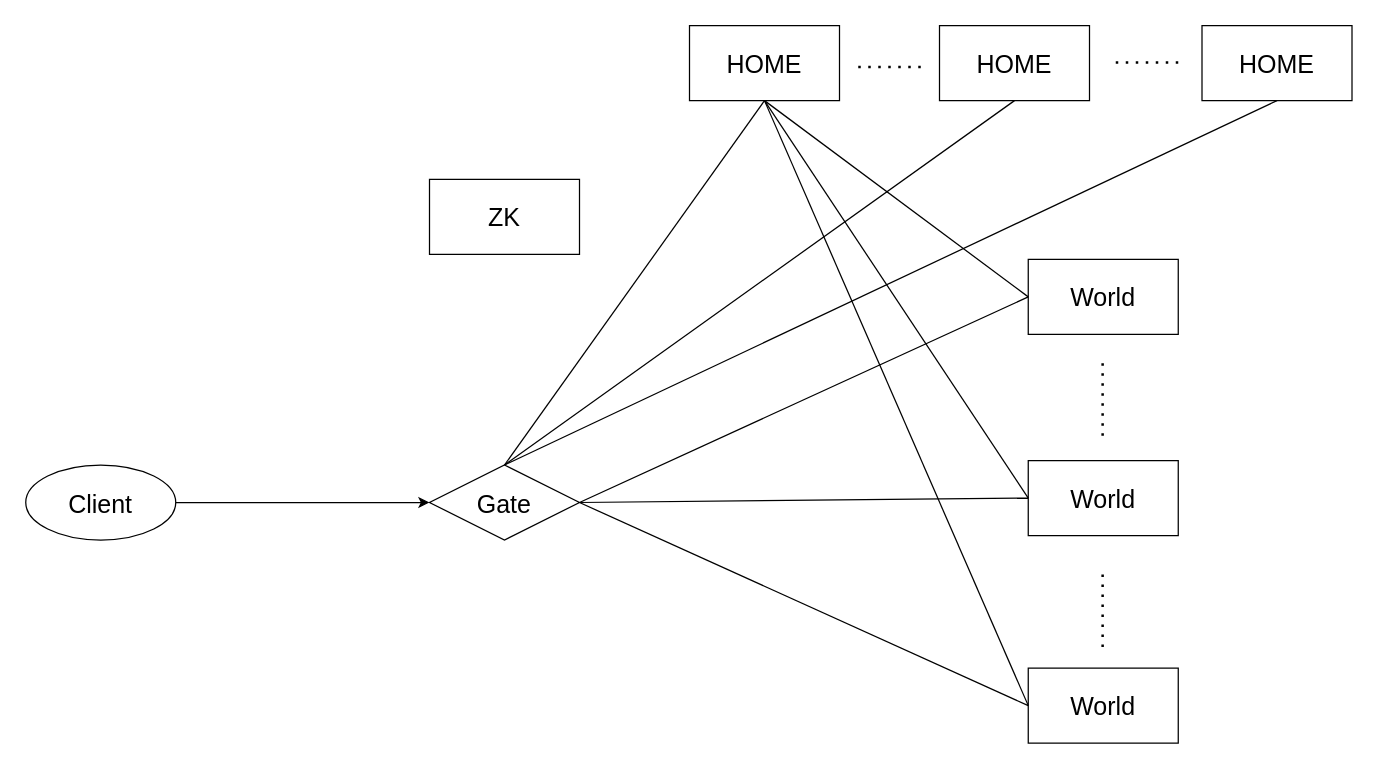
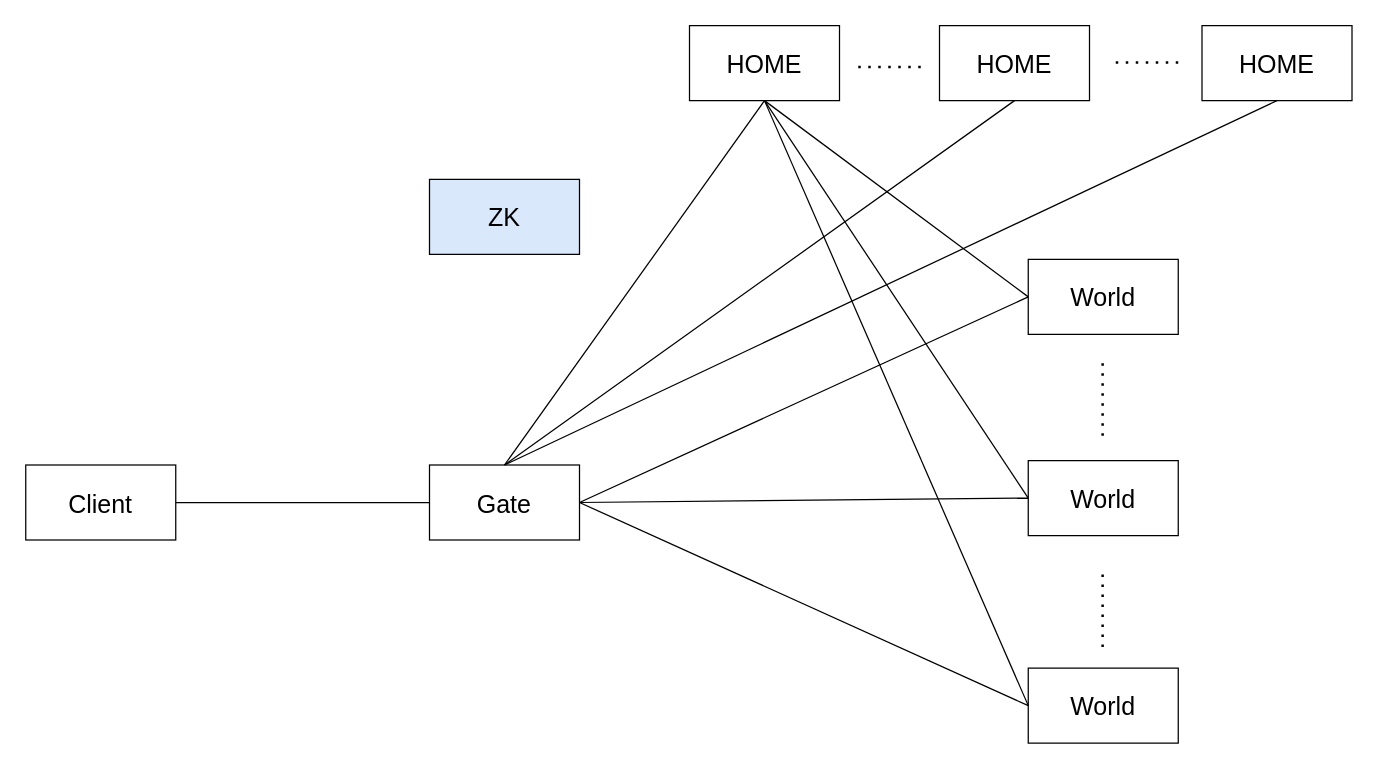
  <mxCell id="0" />
  <mxCell id="1" parent="0" />
- <mxCell id="2" value="&lt;font style=&quot;font-size: 20px&quot;&gt;Client&lt;/font&gt;" style="ellipse;whiteSpace=wrap;html=1;" parent="1" vertex="1"><mxGeometry x="20" y="371.5" width="120" height="60" as="geometry" /></mxCell>
- <mxCell id="3" value="&lt;font style=&quot;font-size: 20px&quot;&gt;Gate&lt;/font&gt;" style="rhombus;whiteSpace=wrap;html=1;" parent="1" vertex="1"><mxGeometry x="343" y="371.5" width="120" height="60" as="geometry" /></mxCell>
- <mxCell id="4" value="" style="endArrow=classic;html=1;exitX=1;exitY=0.5;exitDx=0;exitDy=0;entryX=0;entryY=0.5;entryDx=0;entryDy=0;" parent="1" source="2" edge="1" target="3"><mxGeometry width="50" height="50" relative="1" as="geometry"><mxPoint x="233" y="370" as="sourcePoint" /><mxPoint x="324" y="401.5" as="targetPoint" /></mxGeometry></mxCell>
- <mxCell id="5" value="&lt;font style=&quot;font-size: 20px&quot;&gt;ZK&lt;/font&gt;" style="rounded=0;whiteSpace=wrap;html=1;" parent="1" vertex="1"><mxGeometry x="343" y="143" width="120" height="60" as="geometry" /></mxCell>
+ <mxCell id="2" value="&lt;font style=&quot;font-size: 20px&quot;&gt;Client&lt;/font&gt;" style="rounded=0;whiteSpace=wrap;html=1;" parent="1" vertex="1"><mxGeometry x="20" y="371.5" width="120" height="60" as="geometry" /></mxCell>
+ <mxCell id="3" value="&lt;font style=&quot;font-size: 20px&quot;&gt;Gate&lt;/font&gt;" style="rounded=0;whiteSpace=wrap;html=1;" parent="1" vertex="1"><mxGeometry x="343" y="371.5" width="120" height="60" as="geometry" /></mxCell>
+ <mxCell id="4" value="" style="endArrow=none;html=1;exitX=1;exitY=0.5;exitDx=0;exitDy=0;entryX=0;entryY=0.5;entryDx=0;entryDy=0;" parent="1" source="2" edge="1" target="3"><mxGeometry width="50" height="50" relative="1" as="geometry"><mxPoint x="233" y="370" as="sourcePoint" /><mxPoint x="324" y="401.5" as="targetPoint" /></mxGeometry></mxCell>
+ <mxCell id="5" value="&lt;font style=&quot;font-size: 20px&quot;&gt;ZK&lt;/font&gt;" style="rounded=0;whiteSpace=wrap;html=1;fillColor=#dae8fc;" parent="1" vertex="1"><mxGeometry x="343" y="143" width="120" height="60" as="geometry" /></mxCell>
  <mxCell id="6" value="&lt;font style=&quot;font-size: 20px&quot;&gt;World&lt;/font&gt;" style="rounded=0;whiteSpace=wrap;html=1;" parent="1" vertex="1"><mxGeometry x="822" y="207" width="120" height="60" as="geometry" /></mxCell>
  <mxCell id="7" value="&lt;font style=&quot;font-size: 20px&quot;&gt;World&lt;/font&gt;" style="rounded=0;whiteSpace=wrap;html=1;" parent="1" vertex="1"><mxGeometry x="822" y="368" width="120" height="60" as="geometry" /></mxCell>
  <mxCell id="8" value="&lt;font style=&quot;font-size: 20px&quot;&gt;World&lt;/font&gt;" style="rounded=0;whiteSpace=wrap;html=1;" parent="1" vertex="1"><mxGeometry x="822" y="534" width="120" height="60" as="geometry" /></mxCell>
  <mxCell id="9" value="" style="endArrow=none;html=1;entryX=0;entryY=0.5;entryDx=0;entryDy=0;exitX=1;exitY=0.5;exitDx=0;exitDy=0;" parent="1" source="3" target="6" edge="1"><mxGeometry width="50" height="50" relative="1" as="geometry"><mxPoint x="593" y="250" as="sourcePoint" /><mxPoint x="643" y="200" as="targetPoint" /></mxGeometry></mxCell>
  <mxCell id="10" value="&lt;font style=&quot;font-size: 20px&quot;&gt;HOME&lt;/font&gt;" style="rounded=0;whiteSpace=wrap;html=1;" parent="1" vertex="1"><mxGeometry x="551" y="20" width="120" height="60" as="geometry" /></mxCell>
  <mxCell id="11" value="" style="endArrow=none;html=1;entryX=0.5;entryY=1;entryDx=0;entryDy=0;exitX=0.5;exitY=0;exitDx=0;exitDy=0;" parent="1" source="3" target="10" edge="1"><mxGeometry width="50" height="50" relative="1" as="geometry"><mxPoint x="483" y="180" as="sourcePoint" /><mxPoint x="533" y="130" as="targetPoint" /></mxGeometry></mxCell>
  <mxCell id="12" value="" style="endArrow=none;html=1;entryX=0.5;entryY=1;entryDx=0;entryDy=0;exitX=0;exitY=0.5;exitDx=0;exitDy=0;" parent="1" source="6" target="10" edge="1"><mxGeometry width="50" height="50" relative="1" as="geometry"><mxPoint x="673" y="320" as="sourcePoint" /><mxPoint x="723" y="270" as="targetPoint" /></mxGeometry></mxCell>
  <mxCell id="13" value="" style="endArrow=none;html=1;entryX=0.5;entryY=1;entryDx=0;entryDy=0;exitX=0;exitY=0.5;exitDx=0;exitDy=0;" parent="1" source="7" target="10" edge="1"><mxGeometry width="50" height="50" relative="1" as="geometry"><mxPoint x="673" y="320" as="sourcePoint" /><mxPoint x="723" y="270" as="targetPoint" /></mxGeometry></mxCell>
  <mxCell id="14" value="" style="endArrow=none;html=1;entryX=0.5;entryY=1;entryDx=0;entryDy=0;exitX=0;exitY=0.5;exitDx=0;exitDy=0;" parent="1" source="8" target="10" edge="1"><mxGeometry width="50" height="50" relative="1" as="geometry"><mxPoint x="673" y="320" as="sourcePoint" /><mxPoint x="723" y="270" as="targetPoint" /></mxGeometry></mxCell>
  <mxCell id="15" value="" style="endArrow=none;dashed=1;html=1;dashPattern=1 3;strokeWidth=2;" parent="1" edge="1"><mxGeometry width="50" height="50" relative="1" as="geometry"><mxPoint x="881.5" y="517" as="sourcePoint" /><mxPoint x="881.5" y="457" as="targetPoint" /></mxGeometry></mxCell>
  <mxCell id="16" value="" style="endArrow=none;html=1;entryX=0;entryY=0.5;entryDx=0;entryDy=0;exitX=1;exitY=0.5;exitDx=0;exitDy=0;" edge="1" parent="1" source="3" target="7"><mxGeometry width="50" height="50" relative="1" as="geometry"><mxPoint x="563" y="321" as="sourcePoint" /><mxPoint x="613" y="271" as="targetPoint" /></mxGeometry></mxCell>
  <mxCell id="17" value="" style="endArrow=none;html=1;entryX=0;entryY=0.5;entryDx=0;entryDy=0;exitX=1;exitY=0.5;exitDx=0;exitDy=0;" edge="1" parent="1" source="3" target="8"><mxGeometry width="50" height="50" relative="1" as="geometry"><mxPoint x="563" y="321" as="sourcePoint" /><mxPoint x="613" y="271" as="targetPoint" /></mxGeometry></mxCell>
  <mxCell id="18" value="&lt;font style=&quot;font-size: 20px&quot;&gt;HOME&lt;/font&gt;" style="rounded=0;whiteSpace=wrap;html=1;" vertex="1" parent="1"><mxGeometry x="751" y="20" width="120" height="60" as="geometry" /></mxCell>
  <mxCell id="19" value="&lt;font style=&quot;font-size: 20px&quot;&gt;HOME&lt;/font&gt;" style="rounded=0;whiteSpace=wrap;html=1;" vertex="1" parent="1"><mxGeometry x="961" y="20" width="120" height="60" as="geometry" /></mxCell>
  <mxCell id="20" value="" style="endArrow=none;html=1;entryX=0.5;entryY=1;entryDx=0;entryDy=0;exitX=0.5;exitY=0;exitDx=0;exitDy=0;" edge="1" parent="1" source="3" target="18"><mxGeometry width="50" height="50" relative="1" as="geometry"><mxPoint x="387" y="315" as="sourcePoint" /><mxPoint x="437" y="265" as="targetPoint" /></mxGeometry></mxCell>
  <mxCell id="21" value="" style="endArrow=none;html=1;entryX=0.5;entryY=1;entryDx=0;entryDy=0;exitX=0.5;exitY=0;exitDx=0;exitDy=0;" edge="1" parent="1" source="3" target="19"><mxGeometry width="50" height="50" relative="1" as="geometry"><mxPoint x="563" y="321" as="sourcePoint" /><mxPoint x="613" y="271" as="targetPoint" /></mxGeometry></mxCell>
  <mxCell id="22" value="" style="endArrow=none;dashed=1;html=1;dashPattern=1 3;strokeWidth=2;" edge="1" parent="1"><mxGeometry width="50" height="50" relative="1" as="geometry"><mxPoint x="686" y="53" as="sourcePoint" /><mxPoint x="736" y="53" as="targetPoint" /></mxGeometry></mxCell>
  <mxCell id="23" value="" style="endArrow=none;dashed=1;html=1;dashPattern=1 3;strokeWidth=2;" edge="1" parent="1"><mxGeometry width="50" height="50" relative="1" as="geometry"><mxPoint x="892" y="49.5" as="sourcePoint" /><mxPoint x="942" y="49.5" as="targetPoint" /></mxGeometry></mxCell>
  <mxCell id="24" value="" style="endArrow=none;dashed=1;html=1;dashPattern=1 3;strokeWidth=2;" edge="1" parent="1"><mxGeometry width="50" height="50" relative="1" as="geometry"><mxPoint x="881.5" y="348" as="sourcePoint" /><mxPoint x="881.5" y="288" as="targetPoint" /></mxGeometry></mxCell>
